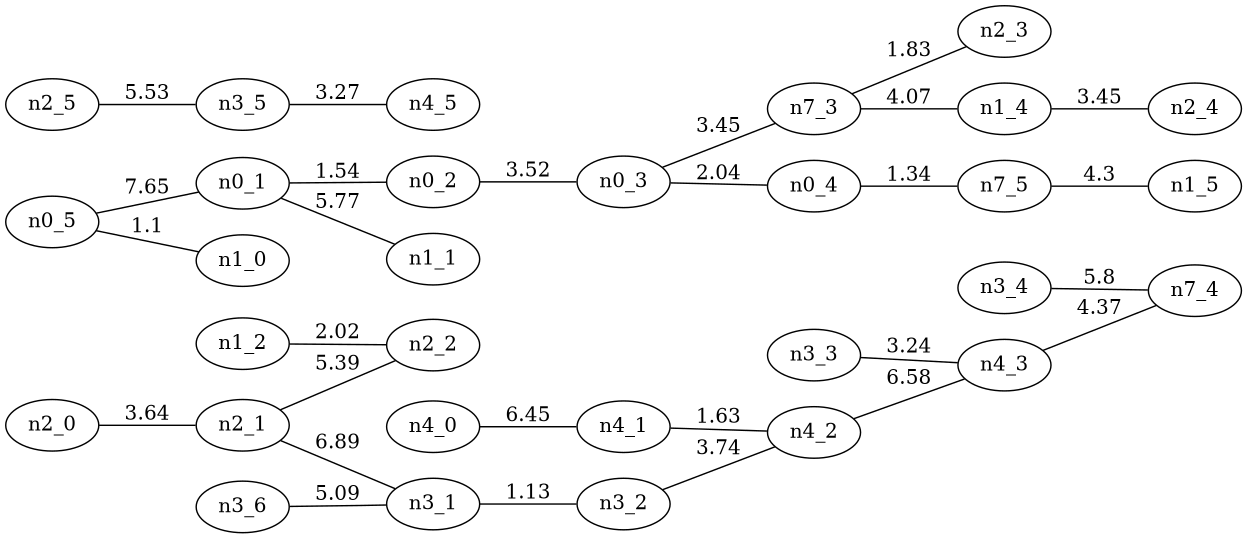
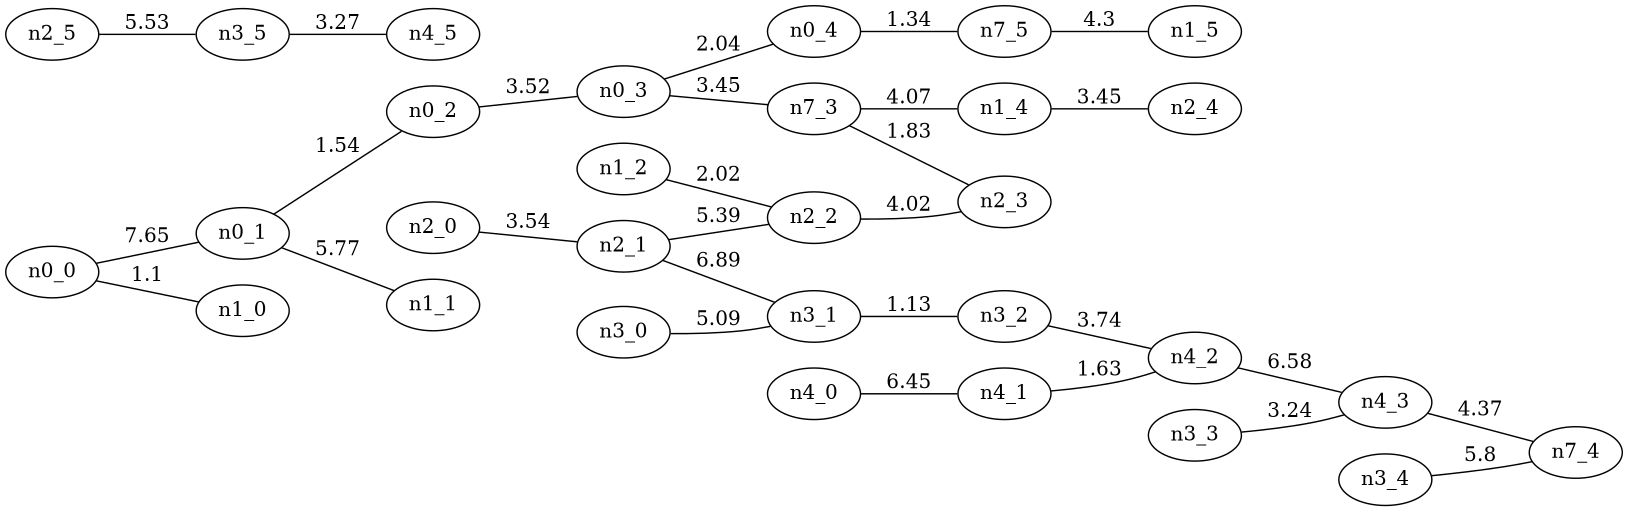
  graph {
    rankdir=LR
    n1_2
    n2_2
    n2_3
-   n0_0 [label=n0_5]
+   n0_0
    n0_1
    n1_0
    n0_2
    n1_1
    n4_2
    n4_3
    n11 [label=n7_4]
    n12 [label=n7_3]
    n1_4
    n2_4
    n2_0
    n2_1
    n3_1
    n0_3
    n0_4
    n20 [label=n7_5]
-   n3_0 [label=n3_6]
+   n3_0
    n3_2
    n3_4
    n3_5
    n4_5
    n4_0
    n4_1
    n3_3
    n1_5
    n2_5
    n1_2 -- n2_2 [label=2.02]
+   n2_2 -- n2_3 [label=4.02]
    n0_0 -- n0_1 [label=7.65]
    n0_0 -- n1_0 [label=1.1]
    n0_1 -- n0_2 [label=1.54]
    n0_1 -- n1_1 [label=5.77]
    n0_2 -- n0_3 [label=3.52]
    n4_2 -- n4_3 [label=6.58]
    n4_3 -- n11 [label=4.37]
    n12 -- n2_3 [label=1.83]
    n12 -- n1_4 [label=4.07]
    n1_4 -- n2_4 [label=3.45]
-   n2_0 -- n2_1 [label=3.64]
+   n2_0 -- n2_1 [label=3.54]
    n2_1 -- n2_2 [label=5.39]
    n2_1 -- n3_1 [label=6.89]
    n3_1 -- n3_2 [label=1.13]
    n0_3 -- n12 [label=3.45]
    n0_3 -- n0_4 [label=2.04]
    n0_4 -- n20 [label=1.34]
    n20 -- n1_5 [label=4.3]
    n3_0 -- n3_1 [label=5.09]
    n3_2 -- n4_2 [label=3.74]
    n3_4 -- n11 [label=5.8]
    n3_5 -- n4_5 [label=3.27]
    n4_0 -- n4_1 [label=6.45]
    n4_1 -- n4_2 [label=1.63]
    n3_3 -- n4_3 [label=3.24]
    n2_5 -- n3_5 [label=5.53]
  }
